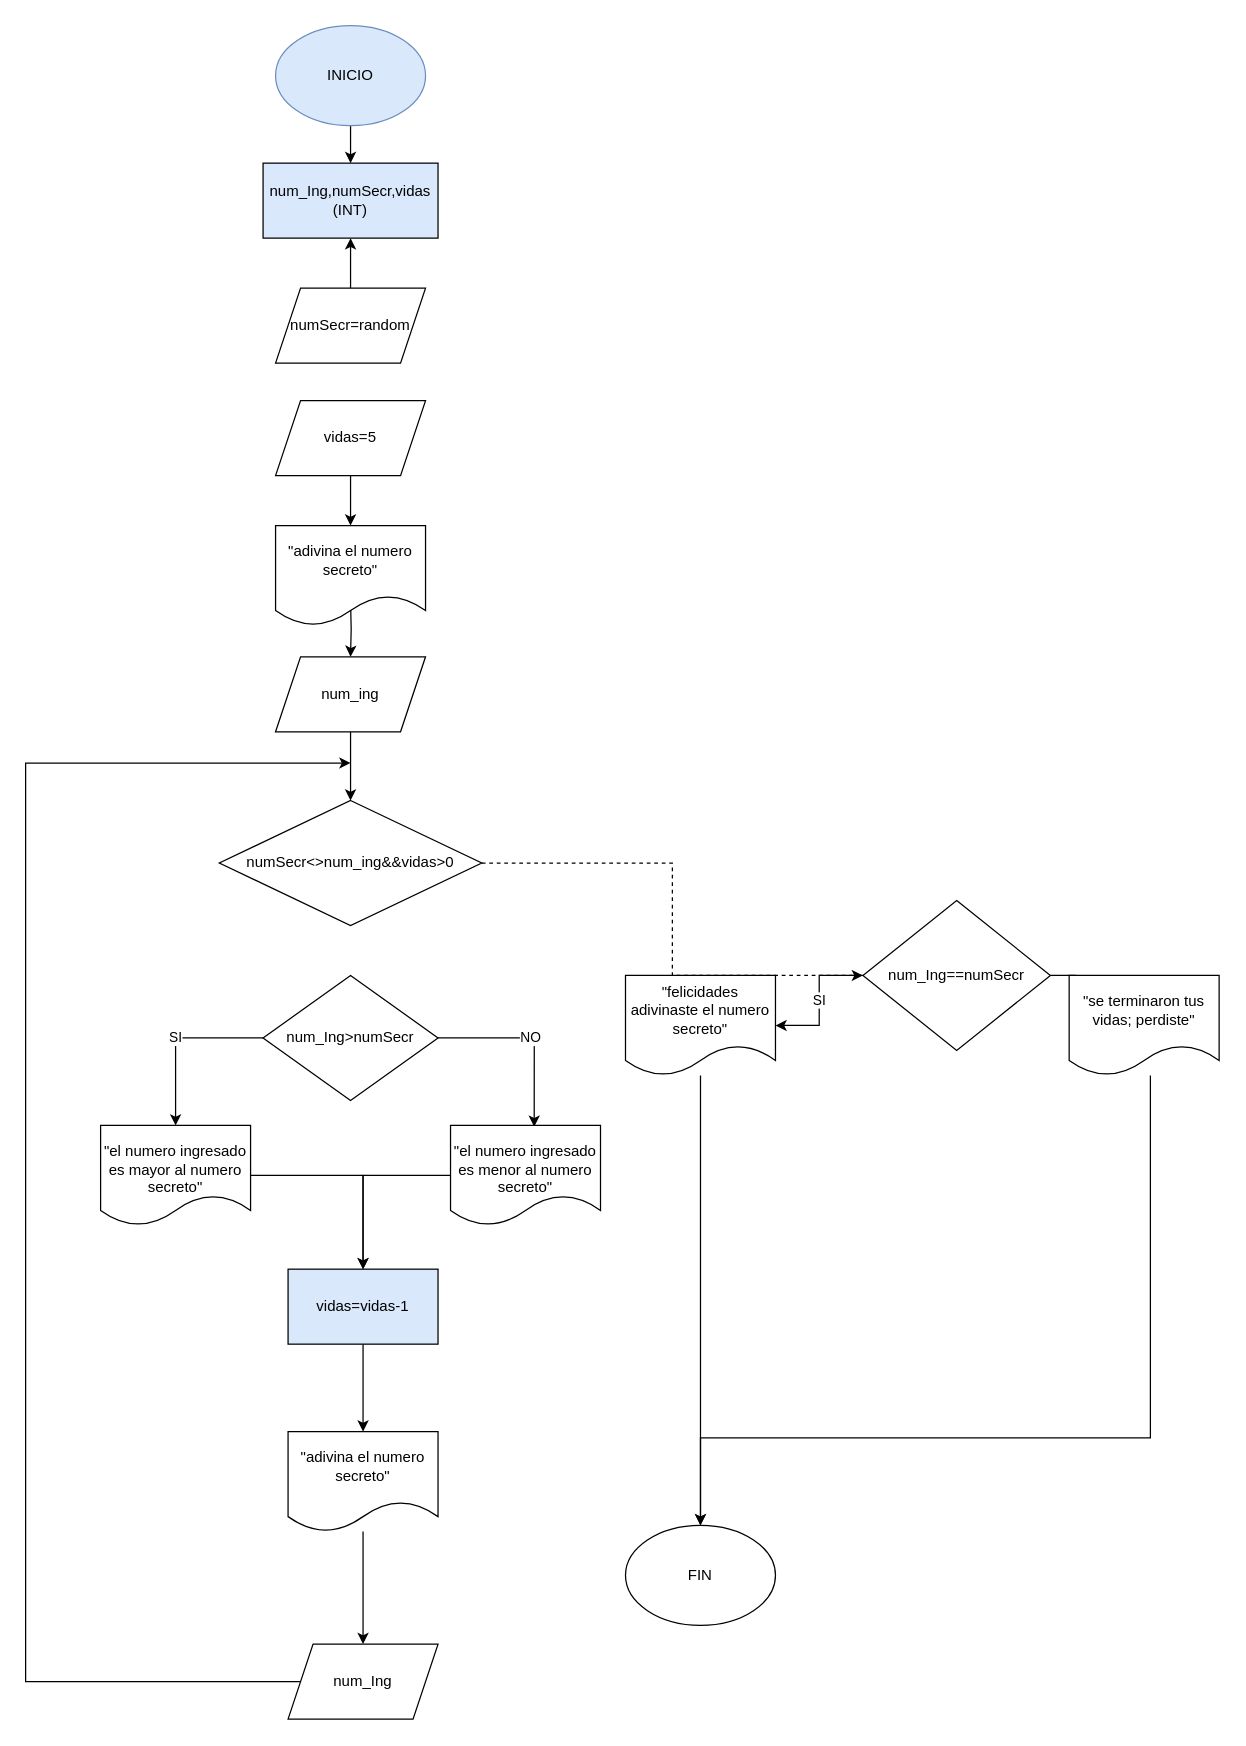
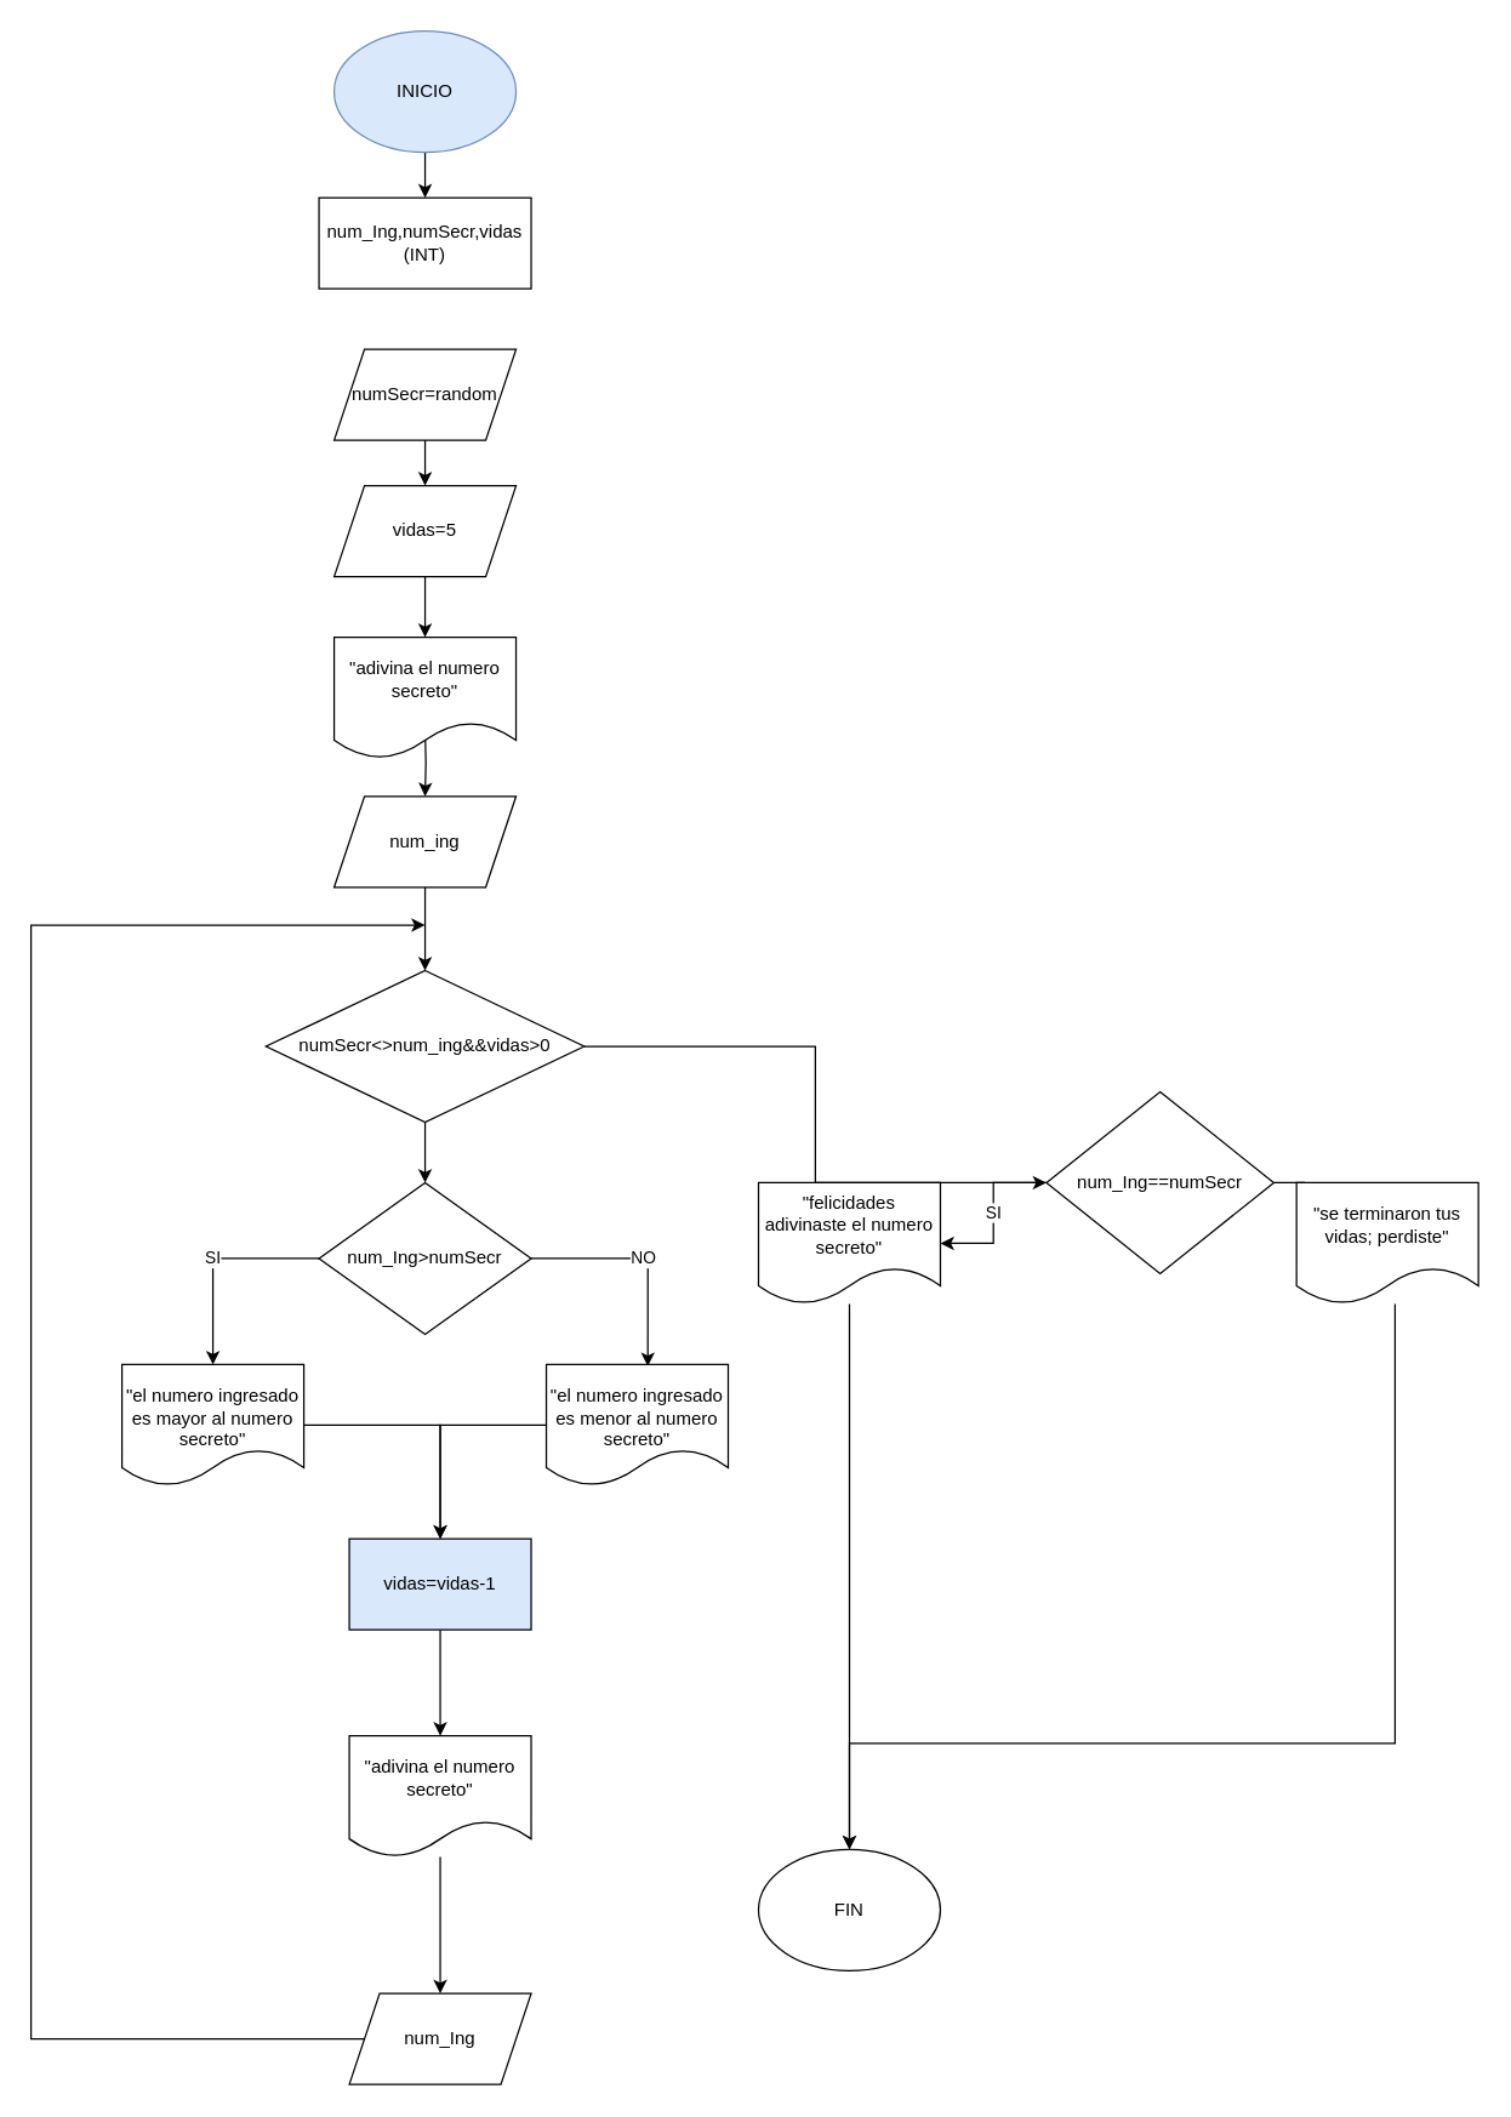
  <mxCell id="0" />
  <mxCell id="1" parent="0" />
  <mxCell id="2" value="" style="edgeStyle=orthogonalEdgeStyle;rounded=0;orthogonalLoop=1;jettySize=auto;html=1;" edge="1" parent="1" source="3" target="4"><mxGeometry relative="1" as="geometry" /></mxCell>
  <mxCell id="3" value="INICIO" style="ellipse;whiteSpace=wrap;html=1;fillColor=#dae8fc;strokeColor=#6c8ebf;" vertex="1" parent="1"><mxGeometry x="220" y="20" width="120" height="80" as="geometry" /></mxCell>
- <mxCell id="4" value="num_Ing,numSecr,vidas (INT)" style="whiteSpace=wrap;html=1;fillColor=#dae8fc;" vertex="1" parent="1"><mxGeometry x="210" y="130" width="140" height="60" as="geometry" /></mxCell>
- <mxCell id="5" value="" style="edgeStyle=orthogonalEdgeStyle;rounded=0;orthogonalLoop=1;jettySize=auto;html=1;" edge="1" parent="1" source="6" target="4"><mxGeometry relative="1" as="geometry" /></mxCell>
+ <mxCell id="4" value="num_Ing,numSecr,vidas (INT)" style="whiteSpace=wrap;html=1;" vertex="1" parent="1"><mxGeometry x="210" y="130" width="140" height="60" as="geometry" /></mxCell>
+ <mxCell id="5" value="" style="edgeStyle=orthogonalEdgeStyle;rounded=0;orthogonalLoop=1;jettySize=auto;html=1;" edge="1" parent="1" source="6" target="8"><mxGeometry relative="1" as="geometry" /></mxCell>
  <mxCell id="6" value="numSecr=random" style="shape=parallelogram;perimeter=parallelogramPerimeter;whiteSpace=wrap;html=1;fixedSize=1;" vertex="1" parent="1"><mxGeometry x="220" y="230" width="120" height="60" as="geometry" /></mxCell>
  <mxCell id="7" value="" style="edgeStyle=orthogonalEdgeStyle;rounded=0;orthogonalLoop=1;jettySize=auto;html=1;" edge="1" parent="1" source="8" target="10"><mxGeometry relative="1" as="geometry" /></mxCell>
  <mxCell id="8" value="vidas=5" style="shape=parallelogram;perimeter=parallelogramPerimeter;whiteSpace=wrap;html=1;fixedSize=1;" vertex="1" parent="1"><mxGeometry x="220" y="320" width="120" height="60" as="geometry" /></mxCell>
  <mxCell id="9" value="" style="edgeStyle=orthogonalEdgeStyle;rounded=0;orthogonalLoop=1;jettySize=auto;html=1;" edge="1" parent="1" target="12"><mxGeometry relative="1" as="geometry"><mxPoint x="280" y="480" as="sourcePoint" /></mxGeometry></mxCell>
  <mxCell id="10" value="&quot;adivina el numero secreto&quot;" style="shape=document;whiteSpace=wrap;html=1;boundedLbl=1;" vertex="1" parent="1"><mxGeometry x="220" y="420" width="120" height="80" as="geometry" /></mxCell>
  <mxCell id="11" style="edgeStyle=orthogonalEdgeStyle;rounded=0;orthogonalLoop=1;jettySize=auto;html=1;" edge="1" parent="1" source="12" target="15"><mxGeometry relative="1" as="geometry" /></mxCell>
  <mxCell id="12" value="num_ing" style="shape=parallelogram;perimeter=parallelogramPerimeter;whiteSpace=wrap;html=1;fixedSize=1;" vertex="1" parent="1"><mxGeometry x="220" y="525" width="120" height="60" as="geometry" /></mxCell>
- <mxCell id="14" value="" style="edgeStyle=orthogonalEdgeStyle;rounded=0;orthogonalLoop=1;jettySize=auto;html=1;dashed=1;" edge="1" parent="1" source="15" target="31"><mxGeometry relative="1" as="geometry" /></mxCell>
+ <mxCell id="13" style="edgeStyle=orthogonalEdgeStyle;rounded=0;orthogonalLoop=1;jettySize=auto;html=1;" edge="1" parent="1" source="15" target="18"><mxGeometry relative="1" as="geometry" /></mxCell>
+ <mxCell id="14" value="" style="edgeStyle=orthogonalEdgeStyle;rounded=0;orthogonalLoop=1;jettySize=auto;html=1;" edge="1" parent="1" source="15" target="31"><mxGeometry relative="1" as="geometry" /></mxCell>
  <mxCell id="15" value="numSecr&amp;lt;&amp;gt;num_ing&amp;amp;&amp;amp;vidas&amp;gt;0" style="rhombus;whiteSpace=wrap;html=1;" vertex="1" parent="1"><mxGeometry x="175" y="640" width="210" height="100" as="geometry" /></mxCell>
  <mxCell id="16" value="NO" style="edgeStyle=orthogonalEdgeStyle;rounded=0;orthogonalLoop=1;jettySize=auto;html=1;entryX=0.558;entryY=0.013;entryDx=0;entryDy=0;entryPerimeter=0;" edge="1" parent="1" source="18" target="22"><mxGeometry relative="1" as="geometry" /></mxCell>
  <mxCell id="17" value="SI" style="edgeStyle=orthogonalEdgeStyle;rounded=0;orthogonalLoop=1;jettySize=auto;html=1;entryX=0.5;entryY=0;entryDx=0;entryDy=0;" edge="1" parent="1" source="18" target="20"><mxGeometry relative="1" as="geometry" /></mxCell>
  <mxCell id="18" value="num_Ing&amp;gt;numSecr" style="rhombus;whiteSpace=wrap;html=1;" vertex="1" parent="1"><mxGeometry x="210" y="780" width="140" height="100" as="geometry" /></mxCell>
  <mxCell id="19" style="edgeStyle=orthogonalEdgeStyle;rounded=0;orthogonalLoop=1;jettySize=auto;html=1;" edge="1" parent="1" source="20" target="24"><mxGeometry relative="1" as="geometry" /></mxCell>
  <mxCell id="20" value="&lt;br&gt;&quot;el numero ingresado es mayor al numero secreto&quot;" style="shape=document;whiteSpace=wrap;html=1;boundedLbl=1;" vertex="1" parent="1"><mxGeometry x="80" y="900" width="120" height="80" as="geometry" /></mxCell>
  <mxCell id="21" style="edgeStyle=orthogonalEdgeStyle;rounded=0;orthogonalLoop=1;jettySize=auto;html=1;entryX=0.5;entryY=0;entryDx=0;entryDy=0;" edge="1" parent="1" source="22" target="24"><mxGeometry relative="1" as="geometry" /></mxCell>
  <mxCell id="22" value="&lt;br&gt;&quot;el numero ingresado es menor al numero secreto&quot;" style="shape=document;whiteSpace=wrap;html=1;boundedLbl=1;" vertex="1" parent="1"><mxGeometry x="360" y="900" width="120" height="80" as="geometry" /></mxCell>
  <mxCell id="23" value="" style="edgeStyle=orthogonalEdgeStyle;rounded=0;orthogonalLoop=1;jettySize=auto;html=1;" edge="1" parent="1" source="24" target="26"><mxGeometry relative="1" as="geometry" /></mxCell>
  <mxCell id="24" value="vidas=vidas-1" style="rounded=0;whiteSpace=wrap;html=1;fillColor=#dae8fc;" vertex="1" parent="1"><mxGeometry x="230" y="1015" width="120" height="60" as="geometry" /></mxCell>
  <mxCell id="25" value="" style="edgeStyle=orthogonalEdgeStyle;rounded=0;orthogonalLoop=1;jettySize=auto;html=1;" edge="1" parent="1" source="26" target="28"><mxGeometry relative="1" as="geometry" /></mxCell>
  <mxCell id="26" value="&quot;adivina el numero secreto&quot;" style="shape=document;whiteSpace=wrap;html=1;boundedLbl=1;rounded=0;" vertex="1" parent="1"><mxGeometry x="230" y="1145" width="120" height="80" as="geometry" /></mxCell>
  <mxCell id="27" style="edgeStyle=orthogonalEdgeStyle;rounded=0;orthogonalLoop=1;jettySize=auto;html=1;" edge="1" parent="1" source="28"><mxGeometry relative="1" as="geometry"><mxPoint x="280" y="610" as="targetPoint" /><Array as="points"><mxPoint x="20" y="1345" /><mxPoint x="20" y="610" /></Array></mxGeometry></mxCell>
  <mxCell id="28" value="num_Ing" style="shape=parallelogram;perimeter=parallelogramPerimeter;whiteSpace=wrap;html=1;fixedSize=1;rounded=0;" vertex="1" parent="1"><mxGeometry x="230" y="1315" width="120" height="60" as="geometry" /></mxCell>
  <mxCell id="29" value="" style="edgeStyle=orthogonalEdgeStyle;rounded=0;orthogonalLoop=1;jettySize=auto;html=1;" edge="1" parent="1" source="31" target="33"><mxGeometry relative="1" as="geometry" /></mxCell>
  <mxCell id="30" value="SI" style="edgeStyle=orthogonalEdgeStyle;rounded=0;orthogonalLoop=1;jettySize=auto;html=1;" edge="1" parent="1" source="31" target="35"><mxGeometry relative="1" as="geometry" /></mxCell>
  <mxCell id="31" value="num_Ing==numSecr" style="rhombus;whiteSpace=wrap;html=1;" vertex="1" parent="1"><mxGeometry x="690" y="720" width="150" height="120" as="geometry" /></mxCell>
  <mxCell id="32" style="edgeStyle=orthogonalEdgeStyle;rounded=0;orthogonalLoop=1;jettySize=auto;html=1;entryX=0.5;entryY=0;entryDx=0;entryDy=0;" edge="1" parent="1" source="33" target="36"><mxGeometry relative="1" as="geometry"><Array as="points"><mxPoint x="920" y="1150" /><mxPoint x="560" y="1150" /></Array></mxGeometry></mxCell>
  <mxCell id="33" value="&quot;se terminaron tus vidas; perdiste&quot;" style="shape=document;whiteSpace=wrap;html=1;boundedLbl=1;" vertex="1" parent="1"><mxGeometry x="855" y="780" width="120" height="80" as="geometry" /></mxCell>
  <mxCell id="34" style="edgeStyle=orthogonalEdgeStyle;rounded=0;orthogonalLoop=1;jettySize=auto;html=1;" edge="1" parent="1" source="35" target="36"><mxGeometry relative="1" as="geometry" /></mxCell>
  <mxCell id="35" value="&quot;felicidades adivinaste el numero secreto&quot;" style="shape=document;whiteSpace=wrap;html=1;boundedLbl=1;" vertex="1" parent="1"><mxGeometry x="500" y="780" width="120" height="80" as="geometry" /></mxCell>
  <mxCell id="36" value="FIN" style="ellipse;whiteSpace=wrap;html=1;" vertex="1" parent="1"><mxGeometry x="500" y="1220" width="120" height="80" as="geometry" /></mxCell>
